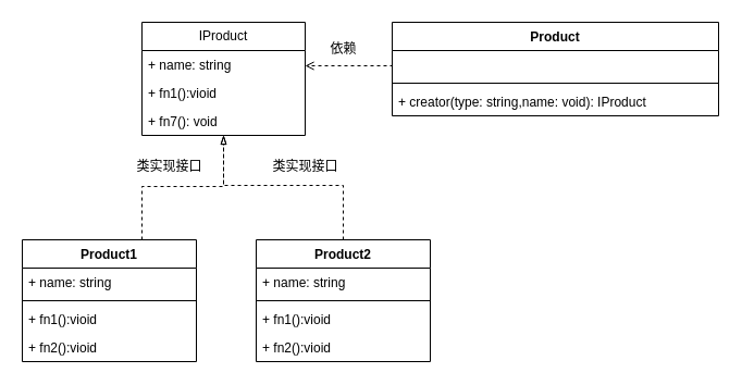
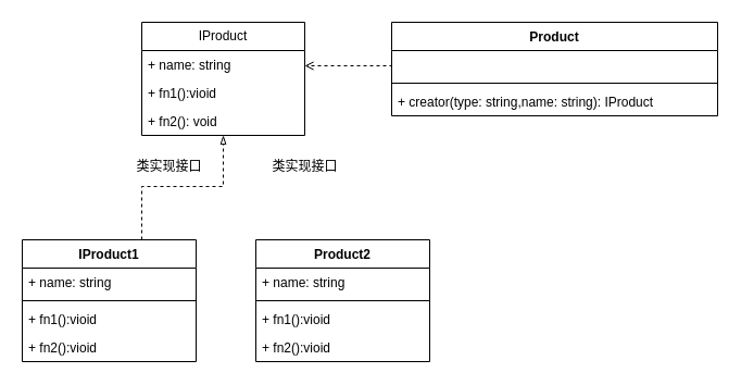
  <mxCell id="0" />
  <mxCell id="1" parent="0" />
  <mxCell id="2" value="" style="group" vertex="1" connectable="0" parent="1"><mxGeometry x="20" y="20" width="640" height="312" as="geometry" /></mxCell>
  <mxCell id="3" value="Product" style="swimlane;fontStyle=1;align=center;verticalAlign=top;childLayout=stackLayout;horizontal=1;startSize=26;horizontalStack=0;resizeParent=1;resizeParentMax=0;resizeLast=0;collapsible=1;marginBottom=0;whiteSpace=wrap;html=1;" vertex="1" parent="2"><mxGeometry x="340" width="300" height="86" as="geometry" /></mxCell>
  <mxCell id="4" value="&amp;nbsp;" style="text;strokeColor=none;fillColor=none;align=left;verticalAlign=top;spacingLeft=4;spacingRight=4;overflow=hidden;rotatable=0;points=[[0,0.5],[1,0.5]];portConstraint=eastwest;whiteSpace=wrap;html=1;" vertex="1" parent="3"><mxGeometry y="26" width="300" height="26" as="geometry" /></mxCell>
  <mxCell id="5" value="" style="line;strokeWidth=1;fillColor=none;align=left;verticalAlign=middle;spacingTop=-1;spacingLeft=3;spacingRight=3;rotatable=0;labelPosition=right;points=[];portConstraint=eastwest;strokeColor=inherit;" vertex="1" parent="3"><mxGeometry y="52" width="300" height="8" as="geometry" /></mxCell>
- <mxCell id="6" value="+ creator(type: string,name: void): IProduct" style="text;strokeColor=none;fillColor=none;align=left;verticalAlign=top;spacingLeft=4;spacingRight=4;overflow=hidden;rotatable=0;points=[[0,0.5],[1,0.5]];portConstraint=eastwest;whiteSpace=wrap;html=1;" vertex="1" parent="3"><mxGeometry y="60" width="300" height="26" as="geometry" /></mxCell>
+ <mxCell id="6" value="+ creator(type: string,name: string): IProduct" style="text;strokeColor=none;fillColor=none;align=left;verticalAlign=top;spacingLeft=4;spacingRight=4;overflow=hidden;rotatable=0;points=[[0,0.5],[1,0.5]];portConstraint=eastwest;whiteSpace=wrap;html=1;" vertex="1" parent="3"><mxGeometry y="60" width="300" height="26" as="geometry" /></mxCell>
  <mxCell id="7" style="edgeStyle=orthogonalEdgeStyle;rounded=0;orthogonalLoop=1;jettySize=auto;html=1;dashed=1;endArrow=open;endFill=0;" edge="1" parent="2" target="8"><mxGeometry relative="1" as="geometry"><mxPoint x="340" y="39" as="sourcePoint" /><mxPoint x="250" y="39" as="targetPoint" /><Array as="points"><mxPoint x="340" y="40" /></Array></mxGeometry></mxCell>
  <mxCell id="8" value="IProduct" style="swimlane;fontStyle=0;childLayout=stackLayout;horizontal=1;startSize=26;fillColor=none;horizontalStack=0;resizeParent=1;resizeParentMax=0;resizeLast=0;collapsible=1;marginBottom=0;whiteSpace=wrap;html=1;" vertex="1" parent="2"><mxGeometry x="110" width="150" height="104" as="geometry" /></mxCell>
  <mxCell id="9" value="+ name: string" style="text;strokeColor=none;fillColor=none;align=left;verticalAlign=top;spacingLeft=4;spacingRight=4;overflow=hidden;rotatable=0;points=[[0,0.5],[1,0.5]];portConstraint=eastwest;whiteSpace=wrap;html=1;" vertex="1" parent="8"><mxGeometry y="26" width="150" height="26" as="geometry" /></mxCell>
  <mxCell id="10" value="+ fn1():vioid" style="text;strokeColor=none;fillColor=none;align=left;verticalAlign=top;spacingLeft=4;spacingRight=4;overflow=hidden;rotatable=0;points=[[0,0.5],[1,0.5]];portConstraint=eastwest;whiteSpace=wrap;html=1;" vertex="1" parent="8"><mxGeometry y="52" width="150" height="26" as="geometry" /></mxCell>
- <mxCell id="11" value="+ fn7(): void" style="text;strokeColor=none;fillColor=none;align=left;verticalAlign=top;spacingLeft=4;spacingRight=4;overflow=hidden;rotatable=0;points=[[0,0.5],[1,0.5]];portConstraint=eastwest;whiteSpace=wrap;html=1;" vertex="1" parent="8"><mxGeometry y="78" width="150" height="26" as="geometry" /></mxCell>
- <mxCell id="12" value="依赖" style="text;html=1;align=center;verticalAlign=middle;resizable=0;points=[];autosize=1;strokeColor=none;fillColor=none;" vertex="1" parent="2"><mxGeometry x="270" y="10" width="50" height="30" as="geometry" /></mxCell>
+ <mxCell id="11" value="+ fn2(): void" style="text;strokeColor=none;fillColor=none;align=left;verticalAlign=top;spacingLeft=4;spacingRight=4;overflow=hidden;rotatable=0;points=[[0,0.5],[1,0.5]];portConstraint=eastwest;whiteSpace=wrap;html=1;" vertex="1" parent="8"><mxGeometry y="78" width="150" height="26" as="geometry" /></mxCell>
  <mxCell id="13" style="edgeStyle=orthogonalEdgeStyle;rounded=0;orthogonalLoop=1;jettySize=auto;html=1;exitX=0.25;exitY=0;exitDx=0;exitDy=0;dashed=1;endArrow=blockThin;endFill=0;" edge="1" parent="2"><mxGeometry relative="1" as="geometry"><mxPoint x="185.034" y="104" as="targetPoint" /><mxPoint x="80" y="200" as="sourcePoint" /><Array as="points"><mxPoint x="110" y="200" /><mxPoint x="110" y="151" /><mxPoint x="185" y="151" /></Array></mxGeometry></mxCell>
- <mxCell id="14" value="Product1" style="swimlane;fontStyle=1;align=center;verticalAlign=top;childLayout=stackLayout;horizontal=1;startSize=26;horizontalStack=0;resizeParent=1;resizeParentMax=0;resizeLast=0;collapsible=1;marginBottom=0;whiteSpace=wrap;html=1;" vertex="1" parent="2"><mxGeometry y="200" width="160" height="112" as="geometry" /></mxCell>
+ <mxCell id="14" value="IProduct1" style="swimlane;fontStyle=1;align=center;verticalAlign=top;childLayout=stackLayout;horizontal=1;startSize=26;horizontalStack=0;resizeParent=1;resizeParentMax=0;resizeLast=0;collapsible=1;marginBottom=0;whiteSpace=wrap;html=1;" vertex="1" parent="2"><mxGeometry y="200" width="160" height="112" as="geometry" /></mxCell>
  <mxCell id="15" value="+ name: string" style="text;strokeColor=none;fillColor=none;align=left;verticalAlign=top;spacingLeft=4;spacingRight=4;overflow=hidden;rotatable=0;points=[[0,0.5],[1,0.5]];portConstraint=eastwest;whiteSpace=wrap;html=1;" vertex="1" parent="14"><mxGeometry y="26" width="160" height="26" as="geometry" /></mxCell>
  <mxCell id="16" value="" style="line;strokeWidth=1;fillColor=none;align=left;verticalAlign=middle;spacingTop=-1;spacingLeft=3;spacingRight=3;rotatable=0;labelPosition=right;points=[];portConstraint=eastwest;strokeColor=inherit;" vertex="1" parent="14"><mxGeometry y="52" width="160" height="8" as="geometry" /></mxCell>
  <mxCell id="17" value="+ fn1():vioid" style="text;strokeColor=none;fillColor=none;align=left;verticalAlign=top;spacingLeft=4;spacingRight=4;overflow=hidden;rotatable=0;points=[[0,0.5],[1,0.5]];portConstraint=eastwest;whiteSpace=wrap;html=1;" vertex="1" parent="14"><mxGeometry y="60" width="160" height="26" as="geometry" /></mxCell>
  <mxCell id="18" value="+ fn2():vioid" style="text;strokeColor=none;fillColor=none;align=left;verticalAlign=top;spacingLeft=4;spacingRight=4;overflow=hidden;rotatable=0;points=[[0,0.5],[1,0.5]];portConstraint=eastwest;whiteSpace=wrap;html=1;" vertex="1" parent="14"><mxGeometry y="86" width="160" height="26" as="geometry" /></mxCell>
- <mxCell id="19" style="edgeStyle=orthogonalEdgeStyle;rounded=0;orthogonalLoop=1;jettySize=auto;html=1;exitX=0.5;exitY=0;exitDx=0;exitDy=0;dashed=1;endArrow=blockThin;endFill=0;" edge="1" parent="2" source="20" target="8"><mxGeometry relative="1" as="geometry"><Array as="points"><mxPoint x="295" y="150" /><mxPoint x="185" y="150" /></Array></mxGeometry></mxCell>
  <mxCell id="20" value="Product2" style="swimlane;fontStyle=1;align=center;verticalAlign=top;childLayout=stackLayout;horizontal=1;startSize=26;horizontalStack=0;resizeParent=1;resizeParentMax=0;resizeLast=0;collapsible=1;marginBottom=0;whiteSpace=wrap;html=1;" vertex="1" parent="2"><mxGeometry x="215" y="200" width="160" height="112" as="geometry" /></mxCell>
  <mxCell id="21" value="+ name: string" style="text;strokeColor=none;fillColor=none;align=left;verticalAlign=top;spacingLeft=4;spacingRight=4;overflow=hidden;rotatable=0;points=[[0,0.5],[1,0.5]];portConstraint=eastwest;whiteSpace=wrap;html=1;" vertex="1" parent="20"><mxGeometry y="26" width="160" height="26" as="geometry" /></mxCell>
  <mxCell id="22" value="" style="line;strokeWidth=1;fillColor=none;align=left;verticalAlign=middle;spacingTop=-1;spacingLeft=3;spacingRight=3;rotatable=0;labelPosition=right;points=[];portConstraint=eastwest;strokeColor=inherit;" vertex="1" parent="20"><mxGeometry y="52" width="160" height="8" as="geometry" /></mxCell>
  <mxCell id="23" value="+ fn1():vioid" style="text;strokeColor=none;fillColor=none;align=left;verticalAlign=top;spacingLeft=4;spacingRight=4;overflow=hidden;rotatable=0;points=[[0,0.5],[1,0.5]];portConstraint=eastwest;whiteSpace=wrap;html=1;" vertex="1" parent="20"><mxGeometry y="60" width="160" height="26" as="geometry" /></mxCell>
  <mxCell id="24" value="+ fn2():vioid" style="text;strokeColor=none;fillColor=none;align=left;verticalAlign=top;spacingLeft=4;spacingRight=4;overflow=hidden;rotatable=0;points=[[0,0.5],[1,0.5]];portConstraint=eastwest;whiteSpace=wrap;html=1;" vertex="1" parent="20"><mxGeometry y="86" width="160" height="26" as="geometry" /></mxCell>
  <mxCell id="25" value="类实现接口" style="text;html=1;align=center;verticalAlign=middle;resizable=0;points=[];autosize=1;strokeColor=none;fillColor=none;" vertex="1" parent="2"><mxGeometry x="220" y="118" width="80" height="30" as="geometry" /></mxCell>
  <mxCell id="26" value="类实现接口" style="text;html=1;align=center;verticalAlign=middle;resizable=0;points=[];autosize=1;strokeColor=none;fillColor=none;" vertex="1" parent="2"><mxGeometry x="95" y="118" width="80" height="30" as="geometry" /></mxCell>
